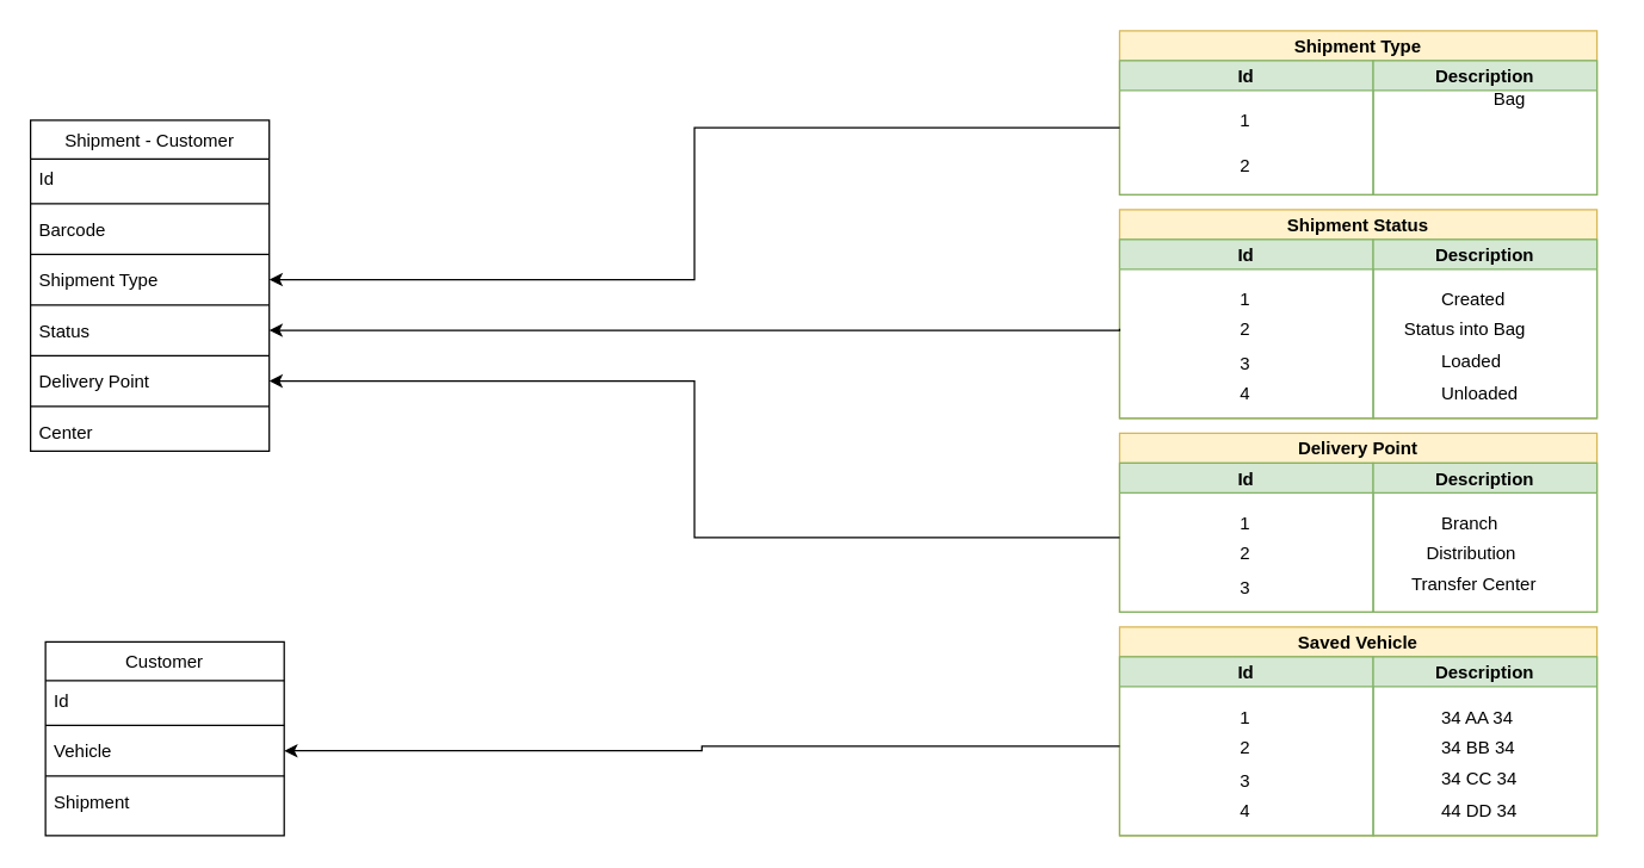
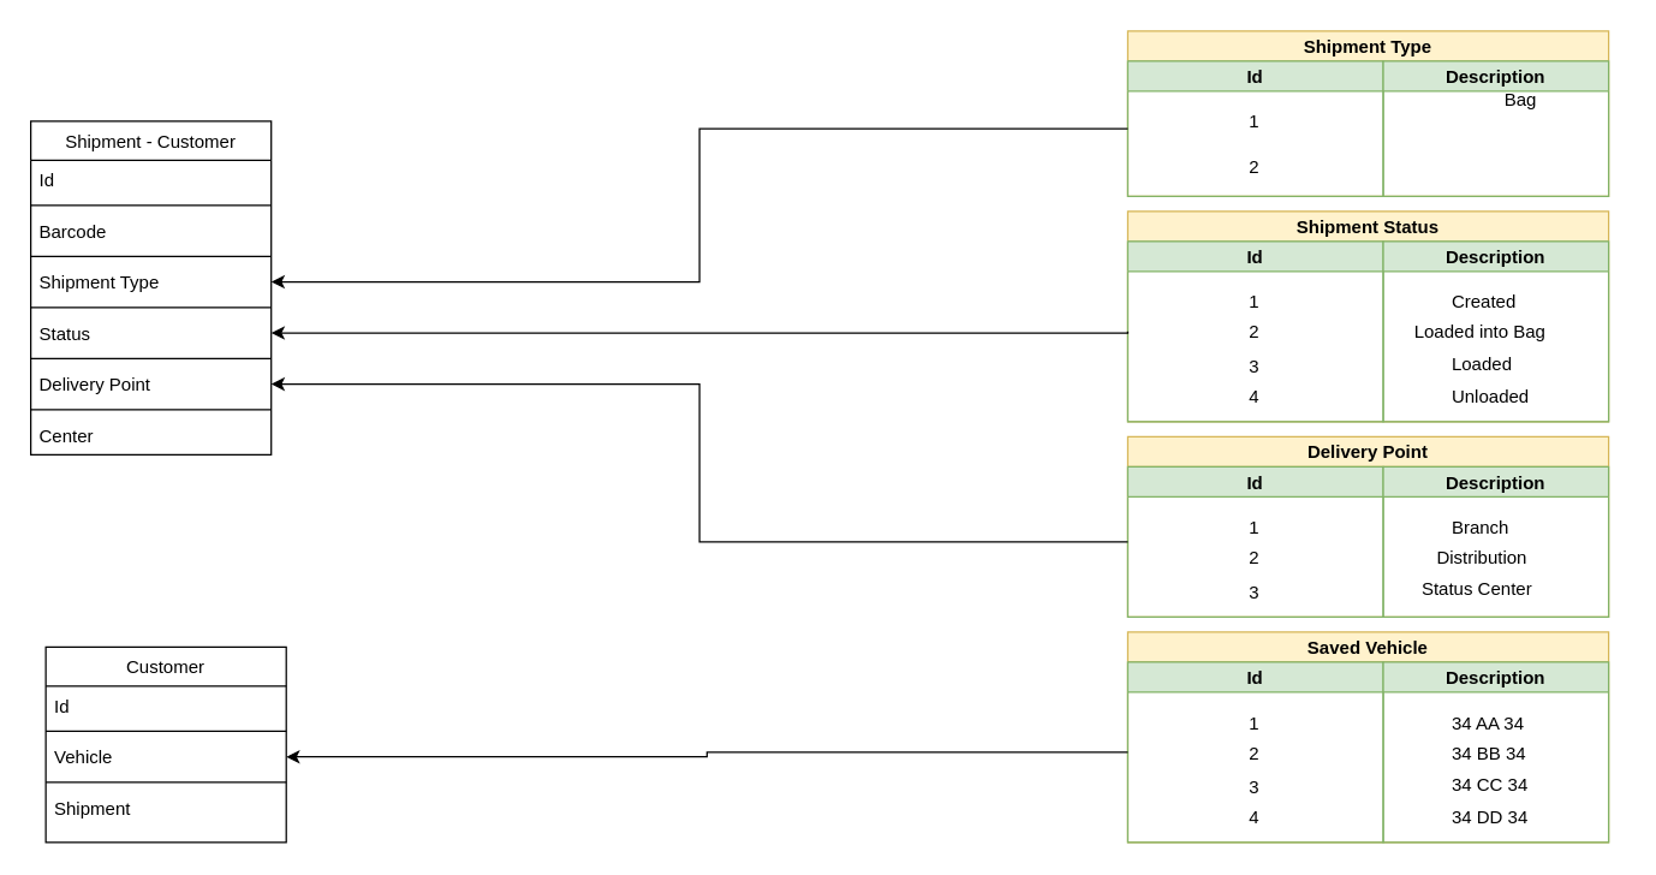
  <mxCell id="0" />
  <mxCell id="1" parent="0" />
  <mxCell id="2" value="Shipment - Customer" style="swimlane;fontStyle=0;align=center;verticalAlign=top;childLayout=stackLayout;horizontal=1;startSize=26;horizontalStack=0;resizeParent=1;resizeLast=0;collapsible=1;marginBottom=0;rounded=0;shadow=0;strokeWidth=1;" parent="1" vertex="1"><mxGeometry x="20" y="80" width="160" height="222" as="geometry"><mxRectangle x="550" y="140" width="160" height="26" as="alternateBounds" /></mxGeometry></mxCell>
  <mxCell id="3" value="Id" style="text;align=left;verticalAlign=top;spacingLeft=4;spacingRight=4;overflow=hidden;rotatable=0;points=[[0,0.5],[1,0.5]];portConstraint=eastwest;" parent="2" vertex="1"><mxGeometry y="26" width="160" height="26" as="geometry" /></mxCell>
  <mxCell id="4" value="" style="line;html=1;strokeWidth=1;align=left;verticalAlign=middle;spacingTop=-1;spacingLeft=3;spacingRight=3;rotatable=0;labelPosition=right;points=[];portConstraint=eastwest;" vertex="1" parent="2"><mxGeometry y="52" width="160" height="8" as="geometry" /></mxCell>
  <mxCell id="5" value="Barcode" style="text;align=left;verticalAlign=top;spacingLeft=4;spacingRight=4;overflow=hidden;rotatable=0;points=[[0,0.5],[1,0.5]];portConstraint=eastwest;rounded=0;shadow=0;html=0;" parent="2" vertex="1"><mxGeometry y="60" width="160" height="26" as="geometry" /></mxCell>
  <mxCell id="6" value="" style="line;html=1;strokeWidth=1;align=left;verticalAlign=middle;spacingTop=-1;spacingLeft=3;spacingRight=3;rotatable=0;labelPosition=right;points=[];portConstraint=eastwest;" vertex="1" parent="2"><mxGeometry y="86" width="160" height="8" as="geometry" /></mxCell>
  <mxCell id="7" value="Shipment Type" style="text;align=left;verticalAlign=top;spacingLeft=4;spacingRight=4;overflow=hidden;rotatable=0;points=[[0,0.5],[1,0.5]];portConstraint=eastwest;rounded=0;shadow=0;html=0;" parent="2" vertex="1"><mxGeometry y="94" width="160" height="26" as="geometry" /></mxCell>
  <mxCell id="8" value="" style="line;html=1;strokeWidth=1;align=left;verticalAlign=middle;spacingTop=-1;spacingLeft=3;spacingRight=3;rotatable=0;labelPosition=right;points=[];portConstraint=eastwest;" vertex="1" parent="2"><mxGeometry y="120" width="160" height="8" as="geometry" /></mxCell>
  <mxCell id="9" value="Status" style="text;align=left;verticalAlign=top;spacingLeft=4;spacingRight=4;overflow=hidden;rotatable=0;points=[[0,0.5],[1,0.5]];portConstraint=eastwest;rounded=0;shadow=0;html=0;" parent="2" vertex="1"><mxGeometry y="128" width="160" height="26" as="geometry" /></mxCell>
  <mxCell id="10" value="" style="line;html=1;strokeWidth=1;align=left;verticalAlign=middle;spacingTop=-1;spacingLeft=3;spacingRight=3;rotatable=0;labelPosition=right;points=[];portConstraint=eastwest;" vertex="1" parent="2"><mxGeometry y="154" width="160" height="8" as="geometry" /></mxCell>
  <mxCell id="11" value="Delivery Point" style="text;align=left;verticalAlign=top;spacingLeft=4;spacingRight=4;overflow=hidden;rotatable=0;points=[[0,0.5],[1,0.5]];portConstraint=eastwest;rounded=0;shadow=0;html=0;" parent="2" vertex="1"><mxGeometry y="162" width="160" height="26" as="geometry" /></mxCell>
  <mxCell id="12" value="" style="line;html=1;strokeWidth=1;align=left;verticalAlign=middle;spacingTop=-1;spacingLeft=3;spacingRight=3;rotatable=0;labelPosition=right;points=[];portConstraint=eastwest;" parent="2" vertex="1"><mxGeometry y="188" width="160" height="8" as="geometry" /></mxCell>
  <mxCell id="13" value="Center" style="text;align=left;verticalAlign=top;spacingLeft=4;spacingRight=4;overflow=hidden;rotatable=0;points=[[0,0.5],[1,0.5]];portConstraint=eastwest;rounded=0;shadow=0;html=0;" vertex="1" parent="2"><mxGeometry y="196" width="160" height="26" as="geometry" /></mxCell>
  <mxCell id="14" style="edgeStyle=orthogonalEdgeStyle;rounded=0;orthogonalLoop=1;jettySize=auto;html=1;exitX=0.5;exitY=1;exitDx=0;exitDy=0;strokeColor=none;" edge="1" parent="1"><mxGeometry relative="1" as="geometry"><mxPoint x="800" y="360" as="targetPoint" /><mxPoint x="1070" y="310" as="sourcePoint" /></mxGeometry></mxCell>
  <mxCell id="15" value="Customer" style="swimlane;fontStyle=0;align=center;verticalAlign=top;childLayout=stackLayout;horizontal=1;startSize=26;horizontalStack=0;resizeParent=1;resizeLast=0;collapsible=1;marginBottom=0;rounded=0;shadow=0;strokeWidth=1;" vertex="1" parent="1"><mxGeometry x="30" y="430" width="160" height="130" as="geometry"><mxRectangle x="550" y="140" width="160" height="26" as="alternateBounds" /></mxGeometry></mxCell>
  <mxCell id="16" value="Id" style="text;align=left;verticalAlign=top;spacingLeft=4;spacingRight=4;overflow=hidden;rotatable=0;points=[[0,0.5],[1,0.5]];portConstraint=eastwest;" vertex="1" parent="15"><mxGeometry y="26" width="160" height="26" as="geometry" /></mxCell>
  <mxCell id="17" value="" style="line;html=1;strokeWidth=1;align=left;verticalAlign=middle;spacingTop=-1;spacingLeft=3;spacingRight=3;rotatable=0;labelPosition=right;points=[];portConstraint=eastwest;" vertex="1" parent="15"><mxGeometry y="52" width="160" height="8" as="geometry" /></mxCell>
  <mxCell id="18" value="Vehicle" style="text;align=left;verticalAlign=top;spacingLeft=4;spacingRight=4;overflow=hidden;rotatable=0;points=[[0,0.5],[1,0.5]];portConstraint=eastwest;rounded=0;shadow=0;html=0;" vertex="1" parent="15"><mxGeometry y="60" width="160" height="26" as="geometry" /></mxCell>
  <mxCell id="19" value="" style="line;html=1;strokeWidth=1;align=left;verticalAlign=middle;spacingTop=-1;spacingLeft=3;spacingRight=3;rotatable=0;labelPosition=right;points=[];portConstraint=eastwest;" vertex="1" parent="15"><mxGeometry y="86" width="160" height="8" as="geometry" /></mxCell>
  <mxCell id="20" value="Shipment" style="text;align=left;verticalAlign=top;spacingLeft=4;spacingRight=4;overflow=hidden;rotatable=0;points=[[0,0.5],[1,0.5]];portConstraint=eastwest;rounded=0;shadow=0;html=0;" vertex="1" parent="15"><mxGeometry y="94" width="160" height="26" as="geometry" /></mxCell>
  <mxCell id="21" value="Shipment Type" style="swimlane;childLayout=stackLayout;resizeParent=1;resizeParentMax=0;startSize=20;fillColor=#fff2cc;strokeColor=#d6b656;" vertex="1" parent="1"><mxGeometry x="750" y="20" width="320" height="110" as="geometry" /></mxCell>
  <mxCell id="22" value="Id" style="swimlane;startSize=20;fillColor=#d5e8d4;strokeColor=#82b366;" vertex="1" parent="21"><mxGeometry y="20" width="170" height="90" as="geometry" /></mxCell>
  <mxCell id="23" value="1" style="text;align=left;verticalAlign=top;spacingLeft=4;spacingRight=4;overflow=hidden;rotatable=0;points=[[0,0.5],[1,0.5]];portConstraint=eastwest;" vertex="1" parent="22"><mxGeometry x="75" y="27" width="20" height="26" as="geometry" /></mxCell>
  <mxCell id="24" value="2" style="text;align=left;verticalAlign=top;spacingLeft=4;spacingRight=4;overflow=hidden;rotatable=0;points=[[0,0.5],[1,0.5]];portConstraint=eastwest;" vertex="1" parent="22"><mxGeometry x="75" y="57" width="20" height="26" as="geometry" /></mxCell>
  <mxCell id="25" value="Description" style="swimlane;startSize=20;fillColor=#d5e8d4;strokeColor=#82b366;" vertex="1" parent="21"><mxGeometry x="170" y="20" width="150" height="90" as="geometry" /></mxCell>
  <mxCell id="26" value="Bag" style="text;align=left;verticalAlign=top;spacingLeft=4;spacingRight=4;overflow=hidden;rotatable=0;points=[[0,0.5],[1,0.5]];portConstraint=eastwest;" vertex="1" parent="25"><mxGeometry x="75" y="12" width="50" height="26" as="geometry" /></mxCell>
  <mxCell id="27" value="Shipment Status" style="swimlane;childLayout=stackLayout;resizeParent=1;resizeParentMax=0;startSize=20;fillColor=#fff2cc;strokeColor=#d6b656;" vertex="1" parent="1"><mxGeometry x="750" y="140" width="320" height="140" as="geometry" /></mxCell>
  <mxCell id="28" value="Id" style="swimlane;startSize=20;fillColor=#d5e8d4;strokeColor=#82b366;" vertex="1" parent="27"><mxGeometry y="20" width="170" height="120" as="geometry" /></mxCell>
  <mxCell id="29" value="1" style="text;align=left;verticalAlign=top;spacingLeft=4;spacingRight=4;overflow=hidden;rotatable=0;points=[[0,0.5],[1,0.5]];portConstraint=eastwest;" vertex="1" parent="28"><mxGeometry x="75" y="27" width="20" height="26" as="geometry" /></mxCell>
  <mxCell id="30" value="2" style="text;align=left;verticalAlign=top;spacingLeft=4;spacingRight=4;overflow=hidden;rotatable=0;points=[[0,0.5],[1,0.5]];portConstraint=eastwest;" vertex="1" parent="28"><mxGeometry x="75" y="47" width="20" height="26" as="geometry" /></mxCell>
  <mxCell id="31" value="3" style="text;align=left;verticalAlign=top;spacingLeft=4;spacingRight=4;overflow=hidden;rotatable=0;points=[[0,0.5],[1,0.5]];portConstraint=eastwest;" vertex="1" parent="28"><mxGeometry x="75" y="70" width="20" height="26" as="geometry" /></mxCell>
  <mxCell id="32" value="4" style="text;align=left;verticalAlign=top;spacingLeft=4;spacingRight=4;overflow=hidden;rotatable=0;points=[[0,0.5],[1,0.5]];portConstraint=eastwest;" vertex="1" parent="28"><mxGeometry x="75" y="90" width="20" height="26" as="geometry" /></mxCell>
  <mxCell id="33" value="Description" style="swimlane;startSize=20;fillColor=#d5e8d4;strokeColor=#82b366;" vertex="1" parent="27"><mxGeometry x="170" y="20" width="150" height="120" as="geometry"><mxRectangle x="170" y="20" width="30" height="120" as="alternateBounds" /></mxGeometry></mxCell>
  <mxCell id="34" value="Created" style="text;align=left;verticalAlign=top;spacingLeft=4;spacingRight=4;overflow=hidden;rotatable=0;points=[[0,0.5],[1,0.5]];portConstraint=eastwest;" vertex="1" parent="33"><mxGeometry x="40" y="27" width="70" height="26" as="geometry" /></mxCell>
- <mxCell id="35" value="Status into Bag" style="text;align=left;verticalAlign=top;spacingLeft=4;spacingRight=4;overflow=hidden;rotatable=0;points=[[0,0.5],[1,0.5]];portConstraint=eastwest;" vertex="1" parent="33"><mxGeometry x="15" y="47" width="120" height="26" as="geometry" /></mxCell>
+ <mxCell id="35" value="Loaded into Bag" style="text;align=left;verticalAlign=top;spacingLeft=4;spacingRight=4;overflow=hidden;rotatable=0;points=[[0,0.5],[1,0.5]];portConstraint=eastwest;" vertex="1" parent="33"><mxGeometry x="15" y="47" width="120" height="26" as="geometry" /></mxCell>
  <mxCell id="36" value="Loaded" style="text;align=left;verticalAlign=top;spacingLeft=4;spacingRight=4;overflow=hidden;rotatable=0;points=[[0,0.5],[1,0.5]];portConstraint=eastwest;" vertex="1" parent="33"><mxGeometry x="40" y="68" width="120" height="26" as="geometry" /></mxCell>
  <mxCell id="37" value="Unloaded" style="text;align=left;verticalAlign=top;spacingLeft=4;spacingRight=4;overflow=hidden;rotatable=0;points=[[0,0.5],[1,0.5]];portConstraint=eastwest;" vertex="1" parent="33"><mxGeometry x="40" y="90" width="120" height="26" as="geometry" /></mxCell>
  <mxCell id="38" value="Saved Vehicle" style="swimlane;childLayout=stackLayout;resizeParent=1;resizeParentMax=0;startSize=20;fillColor=#fff2cc;strokeColor=#d6b656;" vertex="1" parent="1"><mxGeometry x="750" y="420" width="320" height="140" as="geometry" /></mxCell>
  <mxCell id="39" value="Id" style="swimlane;startSize=20;fillColor=#d5e8d4;strokeColor=#82b366;" vertex="1" parent="38"><mxGeometry y="20" width="170" height="120" as="geometry" /></mxCell>
  <mxCell id="40" value="1" style="text;align=left;verticalAlign=top;spacingLeft=4;spacingRight=4;overflow=hidden;rotatable=0;points=[[0,0.5],[1,0.5]];portConstraint=eastwest;" vertex="1" parent="39"><mxGeometry x="75" y="27" width="20" height="26" as="geometry" /></mxCell>
  <mxCell id="41" value="2" style="text;align=left;verticalAlign=top;spacingLeft=4;spacingRight=4;overflow=hidden;rotatable=0;points=[[0,0.5],[1,0.5]];portConstraint=eastwest;" vertex="1" parent="39"><mxGeometry x="75" y="47" width="20" height="26" as="geometry" /></mxCell>
  <mxCell id="42" value="3" style="text;align=left;verticalAlign=top;spacingLeft=4;spacingRight=4;overflow=hidden;rotatable=0;points=[[0,0.5],[1,0.5]];portConstraint=eastwest;" vertex="1" parent="39"><mxGeometry x="75" y="70" width="20" height="26" as="geometry" /></mxCell>
  <mxCell id="43" value="4" style="text;align=left;verticalAlign=top;spacingLeft=4;spacingRight=4;overflow=hidden;rotatable=0;points=[[0,0.5],[1,0.5]];portConstraint=eastwest;" vertex="1" parent="39"><mxGeometry x="75" y="90" width="20" height="26" as="geometry" /></mxCell>
  <mxCell id="44" value="Description" style="swimlane;startSize=20;fillColor=#d5e8d4;strokeColor=#82b366;" vertex="1" parent="38"><mxGeometry x="170" y="20" width="150" height="120" as="geometry" /></mxCell>
  <mxCell id="45" value="34 AA 34" style="text;align=left;verticalAlign=top;spacingLeft=4;spacingRight=4;overflow=hidden;rotatable=0;points=[[0,0.5],[1,0.5]];portConstraint=eastwest;" vertex="1" parent="44"><mxGeometry x="40" y="27" width="70" height="26" as="geometry" /></mxCell>
  <mxCell id="46" value="34 BB 34" style="text;align=left;verticalAlign=top;spacingLeft=4;spacingRight=4;overflow=hidden;rotatable=0;points=[[0,0.5],[1,0.5]];portConstraint=eastwest;" vertex="1" parent="44"><mxGeometry x="40" y="47" width="120" height="26" as="geometry" /></mxCell>
  <mxCell id="47" value="34 CC 34" style="text;align=left;verticalAlign=top;spacingLeft=4;spacingRight=4;overflow=hidden;rotatable=0;points=[[0,0.5],[1,0.5]];portConstraint=eastwest;" vertex="1" parent="44"><mxGeometry x="40" y="68" width="120" height="26" as="geometry" /></mxCell>
- <mxCell id="48" value="44 DD 34" style="text;align=left;verticalAlign=top;spacingLeft=4;spacingRight=4;overflow=hidden;rotatable=0;points=[[0,0.5],[1,0.5]];portConstraint=eastwest;" vertex="1" parent="44"><mxGeometry x="40" y="90" width="120" height="26" as="geometry" /></mxCell>
+ <mxCell id="48" value="34 DD 34" style="text;align=left;verticalAlign=top;spacingLeft=4;spacingRight=4;overflow=hidden;rotatable=0;points=[[0,0.5],[1,0.5]];portConstraint=eastwest;" vertex="1" parent="44"><mxGeometry x="40" y="90" width="120" height="26" as="geometry" /></mxCell>
  <mxCell id="49" value="Delivery Point" style="swimlane;childLayout=stackLayout;resizeParent=1;resizeParentMax=0;startSize=20;fillColor=#fff2cc;strokeColor=#d6b656;" vertex="1" parent="1"><mxGeometry x="750" y="290" width="320" height="120" as="geometry" /></mxCell>
  <mxCell id="50" value="Id" style="swimlane;startSize=20;fillColor=#d5e8d4;strokeColor=#82b366;" vertex="1" parent="49"><mxGeometry y="20" width="170" height="100" as="geometry" /></mxCell>
  <mxCell id="51" value="1" style="text;align=left;verticalAlign=top;spacingLeft=4;spacingRight=4;overflow=hidden;rotatable=0;points=[[0,0.5],[1,0.5]];portConstraint=eastwest;" vertex="1" parent="50"><mxGeometry x="75" y="27" width="20" height="26" as="geometry" /></mxCell>
  <mxCell id="52" value="2" style="text;align=left;verticalAlign=top;spacingLeft=4;spacingRight=4;overflow=hidden;rotatable=0;points=[[0,0.5],[1,0.5]];portConstraint=eastwest;" vertex="1" parent="50"><mxGeometry x="75" y="47" width="20" height="26" as="geometry" /></mxCell>
  <mxCell id="53" value="3" style="text;align=left;verticalAlign=top;spacingLeft=4;spacingRight=4;overflow=hidden;rotatable=0;points=[[0,0.5],[1,0.5]];portConstraint=eastwest;" vertex="1" parent="50"><mxGeometry x="75" y="70" width="20" height="26" as="geometry" /></mxCell>
  <mxCell id="54" value="Description" style="swimlane;startSize=20;fillColor=#d5e8d4;strokeColor=#82b366;" vertex="1" parent="49"><mxGeometry x="170" y="20" width="150" height="100" as="geometry" /></mxCell>
  <mxCell id="55" value="Branch" style="text;align=left;verticalAlign=top;spacingLeft=4;spacingRight=4;overflow=hidden;rotatable=0;points=[[0,0.5],[1,0.5]];portConstraint=eastwest;" vertex="1" parent="54"><mxGeometry x="40" y="27" width="70" height="26" as="geometry" /></mxCell>
  <mxCell id="56" value="Distribution" style="text;align=left;verticalAlign=top;spacingLeft=4;spacingRight=4;overflow=hidden;rotatable=0;points=[[0,0.5],[1,0.5]];portConstraint=eastwest;" vertex="1" parent="54"><mxGeometry x="30" y="47" width="120" height="26" as="geometry" /></mxCell>
- <mxCell id="57" value="Transfer Center" style="text;align=left;verticalAlign=top;spacingLeft=4;spacingRight=4;overflow=hidden;rotatable=0;points=[[0,0.5],[1,0.5]];portConstraint=eastwest;" vertex="1" parent="54"><mxGeometry x="20" y="68" width="120" height="26" as="geometry" /></mxCell>
+ <mxCell id="57" value="Status Center" style="text;align=left;verticalAlign=top;spacingLeft=4;spacingRight=4;overflow=hidden;rotatable=0;points=[[0,0.5],[1,0.5]];portConstraint=eastwest;" vertex="1" parent="54"><mxGeometry x="20" y="68" width="120" height="26" as="geometry" /></mxCell>
  <mxCell id="58" style="edgeStyle=orthogonalEdgeStyle;rounded=0;orthogonalLoop=1;jettySize=auto;html=1;exitX=0;exitY=0.5;exitDx=0;exitDy=0;entryX=1;entryY=0.5;entryDx=0;entryDy=0;endArrow=classic;endFill=1;" edge="1" parent="1" source="22" target="7"><mxGeometry relative="1" as="geometry" /></mxCell>
  <mxCell id="59" style="edgeStyle=orthogonalEdgeStyle;rounded=0;orthogonalLoop=1;jettySize=auto;html=1;exitX=0;exitY=0.5;exitDx=0;exitDy=0;entryX=1;entryY=0.5;entryDx=0;entryDy=0;endArrow=classic;endFill=1;" edge="1" parent="1" source="50" target="11"><mxGeometry relative="1" as="geometry" /></mxCell>
  <mxCell id="60" style="edgeStyle=orthogonalEdgeStyle;rounded=0;orthogonalLoop=1;jettySize=auto;html=1;exitX=0;exitY=0.5;exitDx=0;exitDy=0;entryX=1;entryY=0.5;entryDx=0;entryDy=0;endArrow=classic;endFill=1;" edge="1" parent="1" source="28" target="9"><mxGeometry relative="1" as="geometry"><Array as="points"><mxPoint x="750" y="221" /></Array></mxGeometry></mxCell>
  <mxCell id="61" style="edgeStyle=orthogonalEdgeStyle;rounded=0;orthogonalLoop=1;jettySize=auto;html=1;exitX=0;exitY=0.5;exitDx=0;exitDy=0;entryX=1;entryY=0.5;entryDx=0;entryDy=0;endArrow=classic;endFill=1;" edge="1" parent="1" source="39" target="18"><mxGeometry relative="1" as="geometry" /></mxCell>
